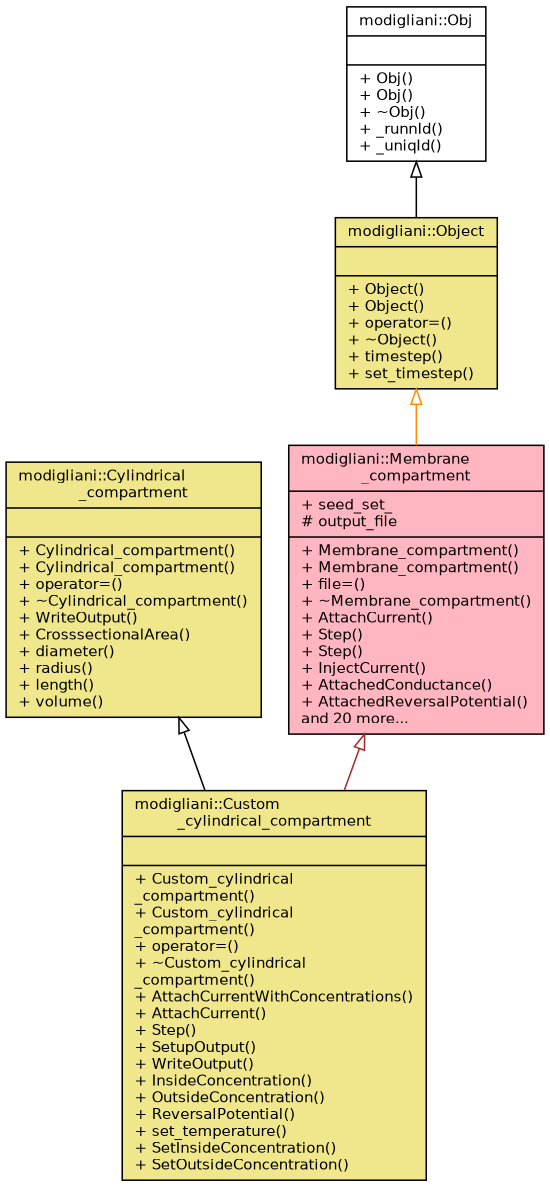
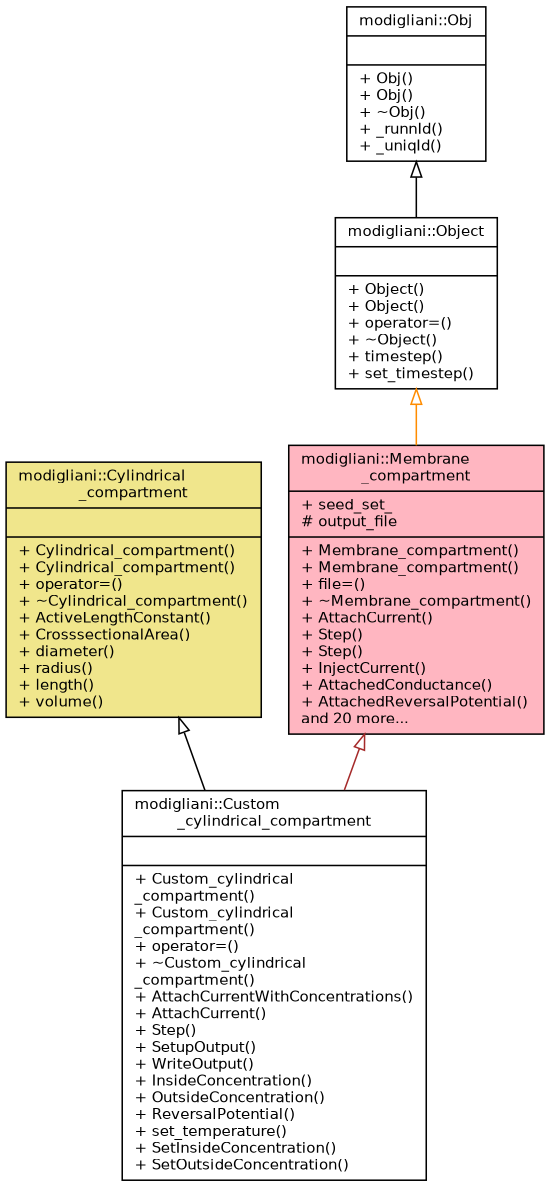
  digraph {
    node [color=black fillcolor=khaki fontname=Helvetica fontsize=10 shape=record style=filled]
    edge [arrowtail=onormal color=black dir=back fontname=Helvetica fontsize=10 labelfontname=Helvetica labelfontsize=10 style=solid]
-   n1 [fontcolor=black height=0.2 label="{modigliani::Custom\l_cylindrical_compartment\n||+ Custom_cylindrical\l_compartment()\l+ Custom_cylindrical\l_compartment()\l+ operator=()\l+ ~Custom_cylindrical\l_compartment()\l+ AttachCurrentWithConcentrations()\l+ AttachCurrent()\l+ Step()\l+ SetupOutput()\l+ WriteOutput()\l+ InsideConcentration()\l+ OutsideConcentration()\l+ ReversalPotential()\l+ set_temperature()\l+ SetInsideConcentration()\l+ SetOutsideConcentration()\l}" width=0.4]
-   n2 [height=0.2 label="{modigliani::Cylindrical\l_compartment\n||+ Cylindrical_compartment()\l+ Cylindrical_compartment()\l+ operator=()\l+ ~Cylindrical_compartment()\l+ WriteOutput()\l+ CrosssectionalArea()\l+ diameter()\l+ radius()\l+ length()\l+ volume()\l}" width=0.4]
+   n1 [fillcolor=white fontcolor=black height=0.2 label="{modigliani::Custom\l_cylindrical_compartment\n||+ Custom_cylindrical\l_compartment()\l+ Custom_cylindrical\l_compartment()\l+ operator=()\l+ ~Custom_cylindrical\l_compartment()\l+ AttachCurrentWithConcentrations()\l+ AttachCurrent()\l+ Step()\l+ SetupOutput()\l+ WriteOutput()\l+ InsideConcentration()\l+ OutsideConcentration()\l+ ReversalPotential()\l+ set_temperature()\l+ SetInsideConcentration()\l+ SetOutsideConcentration()\l}" width=0.4]
+   n2 [height=0.2 label="{modigliani::Cylindrical\l_compartment\n||+ Cylindrical_compartment()\l+ Cylindrical_compartment()\l+ operator=()\l+ ~Cylindrical_compartment()\l+ ActiveLengthConstant()\l+ CrosssectionalArea()\l+ diameter()\l+ radius()\l+ length()\l+ volume()\l}" width=0.4]
    n3 [fillcolor=lightpink height=0.2 label="{modigliani::Membrane\l_compartment\n|+ seed_set_\l# output_file\l|+ Membrane_compartment()\l+ Membrane_compartment()\l+ file=()\l+ ~Membrane_compartment()\l+ AttachCurrent()\l+ Step()\l+ Step()\l+ InjectCurrent()\l+ AttachedConductance()\l+ AttachedReversalPotential()\land 20 more...\l}" width=0.4]
-   n4 [height=0.2 label="{modigliani::Object\n||+ Object()\l+ Object()\l+ operator=()\l+ ~Object()\l+ timestep()\l+ set_timestep()\l}" width=0.4]
+   n4 [fillcolor=white height=0.2 label="{modigliani::Object\n||+ Object()\l+ Object()\l+ operator=()\l+ ~Object()\l+ timestep()\l+ set_timestep()\l}" width=0.4]
    n5 [fillcolor=white height=0.2 label="{modigliani::Obj\n||+ Obj()\l+ Obj()\l+ ~Obj()\l+ _runnId()\l+ _uniqId()\l}" width=0.4]
    n2 -> n1
    n3 -> n1 [color=brown]
    n4 -> n3 [color=darkorange]
    n5 -> n4
  }
